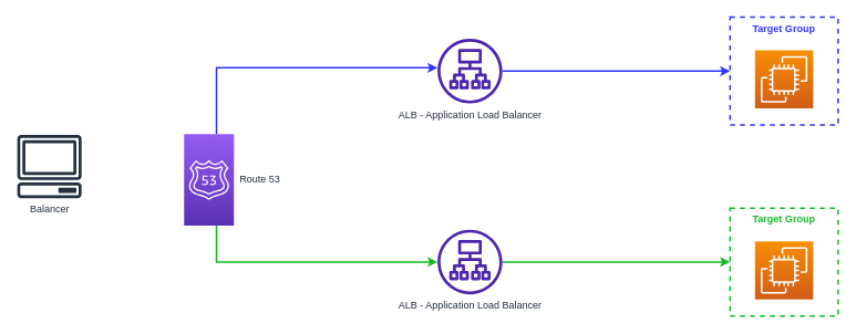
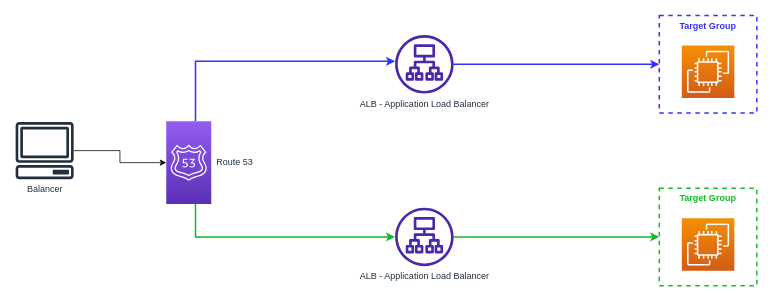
  <mxCell id="0" />
  <mxCell id="1" parent="0" />
  <mxCell id="2" style="rounded=0;orthogonalLoop=1;jettySize=auto;html=1;entryX=0;entryY=0.5;entryDx=0;entryDy=0;strokeWidth=2;strokeColor=#13B927;" parent="1" source="12" target="5" edge="1"><mxGeometry relative="1" as="geometry" /></mxCell>
  <mxCell id="3" style="edgeStyle=orthogonalEdgeStyle;rounded=0;orthogonalLoop=1;jettySize=auto;html=1;entryX=0;entryY=0.5;entryDx=0;entryDy=0;strokeColor=#3333FF;strokeWidth=2;" parent="1" source="4" target="6" edge="1"><mxGeometry relative="1" as="geometry"><Array as="points"><mxPoint x="650" y="85" /><mxPoint x="650" y="85" /></Array></mxGeometry></mxCell>
  <mxCell id="4" value="ALB - Application Load Balancer" style="sketch=0;outlineConnect=0;fontColor=#232F3E;gradientColor=none;fillColor=#4D27AA;strokeColor=none;dashed=0;verticalLabelPosition=bottom;verticalAlign=top;align=center;html=1;fontSize=12;fontStyle=0;aspect=fixed;pointerEvents=1;shape=mxgraph.aws4.application_load_balancer;" parent="1" vertex="1"><mxGeometry x="526" y="46" width="78" height="78" as="geometry" /></mxCell>
  <mxCell id="5" value="Target Group" style="fillColor=none;strokeColor=#13b927;dashed=1;verticalAlign=top;fontStyle=1;fontColor=#13B927;whiteSpace=wrap;html=1;strokeWidth=2;" parent="1" vertex="1"><mxGeometry x="878" y="250" width="130" height="130" as="geometry" /></mxCell>
  <mxCell id="6" value="Target Group" style="fillColor=none;strokeColor=#3333FF;dashed=1;verticalAlign=top;fontStyle=1;fontColor=#3333FF;whiteSpace=wrap;html=1;strokeWidth=2;" parent="1" vertex="1"><mxGeometry x="878" y="20" width="130" height="130" as="geometry" /></mxCell>
  <mxCell id="7" value="" style="sketch=0;points=[[0,0,0],[0.25,0,0],[0.5,0,0],[0.75,0,0],[1,0,0],[0,1,0],[0.25,1,0],[0.5,1,0],[0.75,1,0],[1,1,0],[0,0.25,0],[0,0.5,0],[0,0.75,0],[1,0.25,0],[1,0.5,0],[1,0.75,0]];outlineConnect=0;fontColor=#232F3E;gradientColor=#F78E04;gradientDirection=north;fillColor=#D05C17;strokeColor=#ffffff;dashed=0;verticalLabelPosition=bottom;verticalAlign=top;align=center;html=1;fontSize=12;fontStyle=0;aspect=fixed;shape=mxgraph.aws4.resourceIcon;resIcon=mxgraph.aws4.ec2;" parent="1" vertex="1"><mxGeometry x="908" y="290" width="70" height="70" as="geometry" /></mxCell>
  <mxCell id="8" value="" style="sketch=0;points=[[0,0,0],[0.25,0,0],[0.5,0,0],[0.75,0,0],[1,0,0],[0,1,0],[0.25,1,0],[0.5,1,0],[0.75,1,0],[1,1,0],[0,0.25,0],[0,0.5,0],[0,0.75,0],[1,0.25,0],[1,0.5,0],[1,0.75,0]];outlineConnect=0;fontColor=#232F3E;gradientColor=#F78E04;gradientDirection=north;fillColor=#D05C17;strokeColor=#ffffff;dashed=0;verticalLabelPosition=bottom;verticalAlign=top;align=center;html=1;fontSize=12;fontStyle=0;aspect=fixed;shape=mxgraph.aws4.resourceIcon;resIcon=mxgraph.aws4.ec2;" parent="1" vertex="1"><mxGeometry x="908" y="60" width="70" height="70" as="geometry" /></mxCell>
  <mxCell id="9" style="edgeStyle=orthogonalEdgeStyle;rounded=0;orthogonalLoop=1;jettySize=auto;html=1;strokeWidth=2;strokeColor=#13b927;" parent="1" source="11" target="12" edge="1"><mxGeometry relative="1" as="geometry"><Array as="points"><mxPoint x="260" y="315" /></Array></mxGeometry></mxCell>
  <mxCell id="10" style="edgeStyle=orthogonalEdgeStyle;rounded=0;orthogonalLoop=1;jettySize=auto;html=1;strokeWidth=2;strokeColor=#3333ff;" parent="1" source="11" target="4" edge="1"><mxGeometry relative="1" as="geometry"><Array as="points"><mxPoint x="260" y="81" /></Array></mxGeometry></mxCell>
  <mxCell id="11" value="Route 53" style="sketch=0;points=[[0,0,0],[0.25,0,0],[0.5,0,0],[0.75,0,0],[1,0,0],[0,1,0],[0.25,1,0],[0.5,1,0],[0.75,1,0],[1,1,0],[0,0.25,0],[0,0.5,0],[0,0.75,0],[1,0.25,0],[1,0.5,0],[1,0.75,0]];outlineConnect=0;fontColor=#232F3E;gradientColor=#945DF2;gradientDirection=north;fillColor=#5A30B5;strokeColor=#ffffff;dashed=0;verticalLabelPosition=middle;verticalAlign=middle;align=left;html=1;fontSize=12;fontStyle=0;aspect=fixed;shape=mxgraph.aws4.resourceIcon;resIcon=mxgraph.aws4.route_53;labelPosition=right;spacingRight=0;spacingLeft=5;" parent="1" vertex="1"><mxGeometry x="221" y="161" width="60" height="110" as="geometry" /></mxCell>
  <mxCell id="12" value="ALB - Application Load Balancer" style="sketch=0;outlineConnect=0;fontColor=#232F3E;gradientColor=none;fillColor=#4D27AA;strokeColor=none;dashed=0;verticalLabelPosition=bottom;verticalAlign=top;align=center;html=1;fontSize=12;fontStyle=0;aspect=fixed;pointerEvents=1;shape=mxgraph.aws4.application_load_balancer;" parent="1" vertex="1"><mxGeometry x="526" y="276" width="78" height="78" as="geometry" /></mxCell>
+ <mxCell id="13" style="edgeStyle=orthogonalEdgeStyle;rounded=0;orthogonalLoop=1;jettySize=auto;html=1;entryX=0;entryY=0.5;entryDx=0;entryDy=0;entryPerimeter=0;" edge="1" parent="1" source="14" target="11"><mxGeometry relative="1" as="geometry" /></mxCell>
  <mxCell id="14" value="Balancer" style="sketch=0;outlineConnect=0;fontColor=#232F3E;gradientColor=none;fillColor=#232F3D;strokeColor=none;dashed=0;verticalLabelPosition=bottom;verticalAlign=top;align=center;html=1;fontSize=12;fontStyle=0;aspect=fixed;pointerEvents=1;shape=mxgraph.aws4.client;" vertex="1" parent="1"><mxGeometry x="20" y="162" width="78" height="76" as="geometry" /></mxCell>
